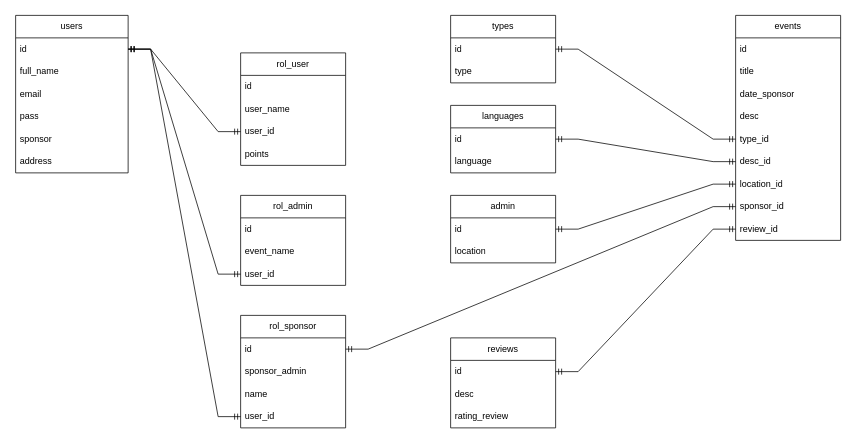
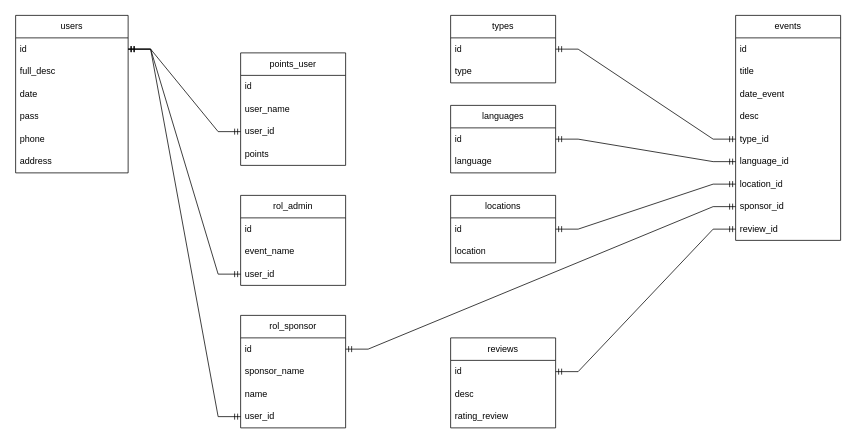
  <mxCell id="0" />
  <mxCell id="1" parent="0" />
  <mxCell id="2" value="users" style="swimlane;fontStyle=0;childLayout=stackLayout;horizontal=1;startSize=30;horizontalStack=0;resizeParent=1;resizeParentMax=0;resizeLast=0;collapsible=1;marginBottom=0;whiteSpace=wrap;html=1;" parent="1" vertex="1"><mxGeometry x="20" y="20" width="150" height="210" as="geometry" /></mxCell>
  <mxCell id="3" value="id" style="text;strokeColor=none;fillColor=none;align=left;verticalAlign=middle;spacingLeft=4;spacingRight=4;overflow=hidden;points=[[0,0.5],[1,0.5]];portConstraint=eastwest;rotatable=0;whiteSpace=wrap;html=1;" parent="2" vertex="1"><mxGeometry y="30" width="150" height="30" as="geometry" /></mxCell>
- <mxCell id="4" value="full_name" style="text;strokeColor=none;fillColor=none;align=left;verticalAlign=middle;spacingLeft=4;spacingRight=4;overflow=hidden;points=[[0,0.5],[1,0.5]];portConstraint=eastwest;rotatable=0;whiteSpace=wrap;html=1;" parent="2" vertex="1"><mxGeometry y="60" width="150" height="30" as="geometry" /></mxCell>
- <mxCell id="5" value="email" style="text;strokeColor=none;fillColor=none;align=left;verticalAlign=middle;spacingLeft=4;spacingRight=4;overflow=hidden;points=[[0,0.5],[1,0.5]];portConstraint=eastwest;rotatable=0;whiteSpace=wrap;html=1;" parent="2" vertex="1"><mxGeometry y="90" width="150" height="30" as="geometry" /></mxCell>
+ <mxCell id="4" value="full_desc" style="text;strokeColor=none;fillColor=none;align=left;verticalAlign=middle;spacingLeft=4;spacingRight=4;overflow=hidden;points=[[0,0.5],[1,0.5]];portConstraint=eastwest;rotatable=0;whiteSpace=wrap;html=1;" parent="2" vertex="1"><mxGeometry y="60" width="150" height="30" as="geometry" /></mxCell>
+ <mxCell id="5" value="date" style="text;strokeColor=none;fillColor=none;align=left;verticalAlign=middle;spacingLeft=4;spacingRight=4;overflow=hidden;points=[[0,0.5],[1,0.5]];portConstraint=eastwest;rotatable=0;whiteSpace=wrap;html=1;" parent="2" vertex="1"><mxGeometry y="90" width="150" height="30" as="geometry" /></mxCell>
  <mxCell id="6" value="pass" style="text;strokeColor=none;fillColor=none;align=left;verticalAlign=middle;spacingLeft=4;spacingRight=4;overflow=hidden;points=[[0,0.5],[1,0.5]];portConstraint=eastwest;rotatable=0;whiteSpace=wrap;html=1;" parent="2" vertex="1"><mxGeometry y="120" width="150" height="30" as="geometry" /></mxCell>
- <mxCell id="7" value="sponsor" style="text;strokeColor=none;fillColor=none;align=left;verticalAlign=middle;spacingLeft=4;spacingRight=4;overflow=hidden;points=[[0,0.5],[1,0.5]];portConstraint=eastwest;rotatable=0;whiteSpace=wrap;html=1;" parent="2" vertex="1"><mxGeometry y="150" width="150" height="30" as="geometry" /></mxCell>
+ <mxCell id="7" value="phone" style="text;strokeColor=none;fillColor=none;align=left;verticalAlign=middle;spacingLeft=4;spacingRight=4;overflow=hidden;points=[[0,0.5],[1,0.5]];portConstraint=eastwest;rotatable=0;whiteSpace=wrap;html=1;" parent="2" vertex="1"><mxGeometry y="150" width="150" height="30" as="geometry" /></mxCell>
  <mxCell id="8" value="address" style="text;strokeColor=none;fillColor=none;align=left;verticalAlign=middle;spacingLeft=4;spacingRight=4;overflow=hidden;points=[[0,0.5],[1,0.5]];portConstraint=eastwest;rotatable=0;whiteSpace=wrap;html=1;" parent="2" vertex="1"><mxGeometry y="180" width="150" height="30" as="geometry" /></mxCell>
- <mxCell id="9" value="rol_user" style="swimlane;fontStyle=0;childLayout=stackLayout;horizontal=1;startSize=30;horizontalStack=0;resizeParent=1;resizeParentMax=0;resizeLast=0;collapsible=1;marginBottom=0;whiteSpace=wrap;html=1;" parent="1" vertex="1"><mxGeometry x="320" y="70" width="140" height="150" as="geometry" /></mxCell>
+ <mxCell id="9" value="points_user" style="swimlane;fontStyle=0;childLayout=stackLayout;horizontal=1;startSize=30;horizontalStack=0;resizeParent=1;resizeParentMax=0;resizeLast=0;collapsible=1;marginBottom=0;whiteSpace=wrap;html=1;" parent="1" vertex="1"><mxGeometry x="320" y="70" width="140" height="150" as="geometry" /></mxCell>
  <mxCell id="10" value="id" style="text;strokeColor=none;fillColor=none;align=left;verticalAlign=middle;spacingLeft=4;spacingRight=4;overflow=hidden;points=[[0,0.5],[1,0.5]];portConstraint=eastwest;rotatable=0;whiteSpace=wrap;html=1;" parent="9" vertex="1"><mxGeometry y="30" width="140" height="30" as="geometry" /></mxCell>
  <mxCell id="11" value="user_name" style="text;strokeColor=none;fillColor=none;align=left;verticalAlign=middle;spacingLeft=4;spacingRight=4;overflow=hidden;points=[[0,0.5],[1,0.5]];portConstraint=eastwest;rotatable=0;whiteSpace=wrap;html=1;" parent="9" vertex="1"><mxGeometry y="60" width="140" height="30" as="geometry" /></mxCell>
  <mxCell id="12" value="user_id" style="text;strokeColor=none;fillColor=none;align=left;verticalAlign=middle;spacingLeft=4;spacingRight=4;overflow=hidden;points=[[0,0.5],[1,0.5]];portConstraint=eastwest;rotatable=0;whiteSpace=wrap;html=1;" parent="9" vertex="1"><mxGeometry y="90" width="140" height="30" as="geometry" /></mxCell>
  <mxCell id="13" value="points" style="text;strokeColor=none;fillColor=none;align=left;verticalAlign=middle;spacingLeft=4;spacingRight=4;overflow=hidden;points=[[0,0.5],[1,0.5]];portConstraint=eastwest;rotatable=0;whiteSpace=wrap;html=1;" parent="9" vertex="1"><mxGeometry y="120" width="140" height="30" as="geometry" /></mxCell>
  <mxCell id="14" value="rol_sponsor" style="swimlane;fontStyle=0;childLayout=stackLayout;horizontal=1;startSize=30;horizontalStack=0;resizeParent=1;resizeParentMax=0;resizeLast=0;collapsible=1;marginBottom=0;whiteSpace=wrap;html=1;" parent="1" vertex="1"><mxGeometry x="320" y="420" width="140" height="150" as="geometry" /></mxCell>
  <mxCell id="15" value="id" style="text;strokeColor=none;fillColor=none;align=left;verticalAlign=middle;spacingLeft=4;spacingRight=4;overflow=hidden;points=[[0,0.5],[1,0.5]];portConstraint=eastwest;rotatable=0;whiteSpace=wrap;html=1;" parent="14" vertex="1"><mxGeometry y="30" width="140" height="30" as="geometry" /></mxCell>
- <mxCell id="16" value="sponsor_admin" style="text;strokeColor=none;fillColor=none;align=left;verticalAlign=middle;spacingLeft=4;spacingRight=4;overflow=hidden;points=[[0,0.5],[1,0.5]];portConstraint=eastwest;rotatable=0;whiteSpace=wrap;html=1;" parent="14" vertex="1"><mxGeometry y="60" width="140" height="30" as="geometry" /></mxCell>
+ <mxCell id="16" value="sponsor_name" style="text;strokeColor=none;fillColor=none;align=left;verticalAlign=middle;spacingLeft=4;spacingRight=4;overflow=hidden;points=[[0,0.5],[1,0.5]];portConstraint=eastwest;rotatable=0;whiteSpace=wrap;html=1;" parent="14" vertex="1"><mxGeometry y="60" width="140" height="30" as="geometry" /></mxCell>
  <mxCell id="17" value="name" style="text;strokeColor=none;fillColor=none;align=left;verticalAlign=middle;spacingLeft=4;spacingRight=4;overflow=hidden;points=[[0,0.5],[1,0.5]];portConstraint=eastwest;rotatable=0;whiteSpace=wrap;html=1;" parent="14" vertex="1"><mxGeometry y="90" width="140" height="30" as="geometry" /></mxCell>
  <mxCell id="18" value="user_id" style="text;strokeColor=none;fillColor=none;align=left;verticalAlign=middle;spacingLeft=4;spacingRight=4;overflow=hidden;points=[[0,0.5],[1,0.5]];portConstraint=eastwest;rotatable=0;whiteSpace=wrap;html=1;" parent="14" vertex="1"><mxGeometry y="120" width="140" height="30" as="geometry" /></mxCell>
  <mxCell id="19" value="rol_admin" style="swimlane;fontStyle=0;childLayout=stackLayout;horizontal=1;startSize=30;horizontalStack=0;resizeParent=1;resizeParentMax=0;resizeLast=0;collapsible=1;marginBottom=0;whiteSpace=wrap;html=1;" parent="1" vertex="1"><mxGeometry x="320" y="260" width="140" height="120" as="geometry" /></mxCell>
  <mxCell id="20" value="id" style="text;strokeColor=none;fillColor=none;align=left;verticalAlign=middle;spacingLeft=4;spacingRight=4;overflow=hidden;points=[[0,0.5],[1,0.5]];portConstraint=eastwest;rotatable=0;whiteSpace=wrap;html=1;" parent="19" vertex="1"><mxGeometry y="30" width="140" height="30" as="geometry" /></mxCell>
  <mxCell id="21" value="event_name" style="text;strokeColor=none;fillColor=none;align=left;verticalAlign=middle;spacingLeft=4;spacingRight=4;overflow=hidden;points=[[0,0.5],[1,0.5]];portConstraint=eastwest;rotatable=0;whiteSpace=wrap;html=1;" parent="19" vertex="1"><mxGeometry y="60" width="140" height="30" as="geometry" /></mxCell>
  <mxCell id="22" value="user_id" style="text;strokeColor=none;fillColor=none;align=left;verticalAlign=middle;spacingLeft=4;spacingRight=4;overflow=hidden;points=[[0,0.5],[1,0.5]];portConstraint=eastwest;rotatable=0;whiteSpace=wrap;html=1;" parent="19" vertex="1"><mxGeometry y="90" width="140" height="30" as="geometry" /></mxCell>
  <mxCell id="23" value="" style="edgeStyle=entityRelationEdgeStyle;fontSize=12;html=1;endArrow=ERmandOne;startArrow=ERmandOne;rounded=0;" parent="1" source="3" target="12" edge="1"><mxGeometry width="100" height="100" relative="1" as="geometry"><mxPoint x="370" y="230" as="sourcePoint" /><mxPoint x="470" y="130" as="targetPoint" /></mxGeometry></mxCell>
  <mxCell id="24" value="" style="edgeStyle=entityRelationEdgeStyle;fontSize=12;html=1;endArrow=ERmandOne;startArrow=ERmandOne;rounded=0;" parent="1" source="3" target="18" edge="1"><mxGeometry width="100" height="100" relative="1" as="geometry"><mxPoint x="370" y="230" as="sourcePoint" /><mxPoint x="470" y="130" as="targetPoint" /></mxGeometry></mxCell>
  <mxCell id="25" value="" style="edgeStyle=entityRelationEdgeStyle;fontSize=12;html=1;endArrow=ERmandOne;startArrow=ERmandOne;rounded=0;" parent="1" source="3" target="22" edge="1"><mxGeometry width="100" height="100" relative="1" as="geometry"><mxPoint x="370" y="230" as="sourcePoint" /><mxPoint x="470" y="130" as="targetPoint" /></mxGeometry></mxCell>
  <mxCell id="26" value="events" style="swimlane;fontStyle=0;childLayout=stackLayout;horizontal=1;startSize=30;horizontalStack=0;resizeParent=1;resizeParentMax=0;resizeLast=0;collapsible=1;marginBottom=0;whiteSpace=wrap;html=1;" parent="1" vertex="1"><mxGeometry x="980" y="20" width="140" height="300" as="geometry" /></mxCell>
  <mxCell id="27" value="id" style="text;strokeColor=none;fillColor=none;align=left;verticalAlign=middle;spacingLeft=4;spacingRight=4;overflow=hidden;points=[[0,0.5],[1,0.5]];portConstraint=eastwest;rotatable=0;whiteSpace=wrap;html=1;" parent="26" vertex="1"><mxGeometry y="30" width="140" height="30" as="geometry" /></mxCell>
  <mxCell id="28" value="title" style="text;strokeColor=none;fillColor=none;align=left;verticalAlign=middle;spacingLeft=4;spacingRight=4;overflow=hidden;points=[[0,0.5],[1,0.5]];portConstraint=eastwest;rotatable=0;whiteSpace=wrap;html=1;" parent="26" vertex="1"><mxGeometry y="60" width="140" height="30" as="geometry" /></mxCell>
- <mxCell id="29" value="date_sponsor" style="text;strokeColor=none;fillColor=none;align=left;verticalAlign=middle;spacingLeft=4;spacingRight=4;overflow=hidden;points=[[0,0.5],[1,0.5]];portConstraint=eastwest;rotatable=0;whiteSpace=wrap;html=1;" parent="26" vertex="1"><mxGeometry y="90" width="140" height="30" as="geometry" /></mxCell>
+ <mxCell id="29" value="date_event" style="text;strokeColor=none;fillColor=none;align=left;verticalAlign=middle;spacingLeft=4;spacingRight=4;overflow=hidden;points=[[0,0.5],[1,0.5]];portConstraint=eastwest;rotatable=0;whiteSpace=wrap;html=1;" parent="26" vertex="1"><mxGeometry y="90" width="140" height="30" as="geometry" /></mxCell>
  <mxCell id="30" value="desc" style="text;strokeColor=none;fillColor=none;align=left;verticalAlign=middle;spacingLeft=4;spacingRight=4;overflow=hidden;points=[[0,0.5],[1,0.5]];portConstraint=eastwest;rotatable=0;whiteSpace=wrap;html=1;" parent="26" vertex="1"><mxGeometry y="120" width="140" height="30" as="geometry" /></mxCell>
  <mxCell id="31" value="type_id" style="text;strokeColor=none;fillColor=none;align=left;verticalAlign=middle;spacingLeft=4;spacingRight=4;overflow=hidden;points=[[0,0.5],[1,0.5]];portConstraint=eastwest;rotatable=0;whiteSpace=wrap;html=1;" parent="26" vertex="1"><mxGeometry y="150" width="140" height="30" as="geometry" /></mxCell>
- <mxCell id="32" value="desc_id" style="text;strokeColor=none;fillColor=none;align=left;verticalAlign=middle;spacingLeft=4;spacingRight=4;overflow=hidden;points=[[0,0.5],[1,0.5]];portConstraint=eastwest;rotatable=0;whiteSpace=wrap;html=1;" parent="26" vertex="1"><mxGeometry y="180" width="140" height="30" as="geometry" /></mxCell>
+ <mxCell id="32" value="language_id" style="text;strokeColor=none;fillColor=none;align=left;verticalAlign=middle;spacingLeft=4;spacingRight=4;overflow=hidden;points=[[0,0.5],[1,0.5]];portConstraint=eastwest;rotatable=0;whiteSpace=wrap;html=1;" parent="26" vertex="1"><mxGeometry y="180" width="140" height="30" as="geometry" /></mxCell>
  <mxCell id="33" value="location_id" style="text;strokeColor=none;fillColor=none;align=left;verticalAlign=middle;spacingLeft=4;spacingRight=4;overflow=hidden;points=[[0,0.5],[1,0.5]];portConstraint=eastwest;rotatable=0;whiteSpace=wrap;html=1;" parent="26" vertex="1"><mxGeometry y="210" width="140" height="30" as="geometry" /></mxCell>
  <mxCell id="34" value="sponsor_id" style="text;strokeColor=none;fillColor=none;align=left;verticalAlign=middle;spacingLeft=4;spacingRight=4;overflow=hidden;points=[[0,0.5],[1,0.5]];portConstraint=eastwest;rotatable=0;whiteSpace=wrap;html=1;" parent="26" vertex="1"><mxGeometry y="240" width="140" height="30" as="geometry" /></mxCell>
  <mxCell id="35" value="review_id" style="text;strokeColor=none;fillColor=none;align=left;verticalAlign=middle;spacingLeft=4;spacingRight=4;overflow=hidden;points=[[0,0.5],[1,0.5]];portConstraint=eastwest;rotatable=0;whiteSpace=wrap;html=1;" parent="26" vertex="1"><mxGeometry y="270" width="140" height="30" as="geometry" /></mxCell>
  <mxCell id="36" value="reviews" style="swimlane;fontStyle=0;childLayout=stackLayout;horizontal=1;startSize=30;horizontalStack=0;resizeParent=1;resizeParentMax=0;resizeLast=0;collapsible=1;marginBottom=0;whiteSpace=wrap;html=1;" parent="1" vertex="1"><mxGeometry x="600" y="450" width="140" height="120" as="geometry" /></mxCell>
  <mxCell id="37" value="id" style="text;strokeColor=none;fillColor=none;align=left;verticalAlign=middle;spacingLeft=4;spacingRight=4;overflow=hidden;points=[[0,0.5],[1,0.5]];portConstraint=eastwest;rotatable=0;whiteSpace=wrap;html=1;" parent="36" vertex="1"><mxGeometry y="30" width="140" height="30" as="geometry" /></mxCell>
  <mxCell id="38" value="desc" style="text;strokeColor=none;fillColor=none;align=left;verticalAlign=middle;spacingLeft=4;spacingRight=4;overflow=hidden;points=[[0,0.5],[1,0.5]];portConstraint=eastwest;rotatable=0;whiteSpace=wrap;html=1;" parent="36" vertex="1"><mxGeometry y="60" width="140" height="30" as="geometry" /></mxCell>
  <mxCell id="39" value="rating_review" style="text;strokeColor=none;fillColor=none;align=left;verticalAlign=middle;spacingLeft=4;spacingRight=4;overflow=hidden;points=[[0,0.5],[1,0.5]];portConstraint=eastwest;rotatable=0;whiteSpace=wrap;html=1;" parent="36" vertex="1"><mxGeometry y="90" width="140" height="30" as="geometry" /></mxCell>
  <mxCell id="40" value="" style="edgeStyle=entityRelationEdgeStyle;fontSize=12;html=1;endArrow=ERmandOne;startArrow=ERmandOne;rounded=0;" parent="1" source="35" target="37" edge="1"><mxGeometry width="100" height="100" relative="1" as="geometry"><mxPoint x="370" y="570" as="sourcePoint" /><mxPoint x="470" y="470" as="targetPoint" /></mxGeometry></mxCell>
  <mxCell id="41" value="types" style="swimlane;fontStyle=0;childLayout=stackLayout;horizontal=1;startSize=30;horizontalStack=0;resizeParent=1;resizeParentMax=0;resizeLast=0;collapsible=1;marginBottom=0;whiteSpace=wrap;html=1;" parent="1" vertex="1"><mxGeometry x="600" y="20" width="140" height="90" as="geometry" /></mxCell>
  <mxCell id="42" value="id" style="text;strokeColor=none;fillColor=none;align=left;verticalAlign=middle;spacingLeft=4;spacingRight=4;overflow=hidden;points=[[0,0.5],[1,0.5]];portConstraint=eastwest;rotatable=0;whiteSpace=wrap;html=1;" parent="41" vertex="1"><mxGeometry y="30" width="140" height="30" as="geometry" /></mxCell>
  <mxCell id="43" value="type" style="text;strokeColor=none;fillColor=none;align=left;verticalAlign=middle;spacingLeft=4;spacingRight=4;overflow=hidden;points=[[0,0.5],[1,0.5]];portConstraint=eastwest;rotatable=0;whiteSpace=wrap;html=1;" parent="41" vertex="1"><mxGeometry y="60" width="140" height="30" as="geometry" /></mxCell>
  <mxCell id="44" value="" style="edgeStyle=entityRelationEdgeStyle;fontSize=12;html=1;endArrow=ERmandOne;startArrow=ERmandOne;rounded=0;" parent="1" source="31" target="42" edge="1"><mxGeometry width="100" height="100" relative="1" as="geometry"><mxPoint x="370" y="570" as="sourcePoint" /><mxPoint x="470" y="470" as="targetPoint" /></mxGeometry></mxCell>
  <mxCell id="45" value="languages" style="swimlane;fontStyle=0;childLayout=stackLayout;horizontal=1;startSize=30;horizontalStack=0;resizeParent=1;resizeParentMax=0;resizeLast=0;collapsible=1;marginBottom=0;whiteSpace=wrap;html=1;" parent="1" vertex="1"><mxGeometry x="600" y="140" width="140" height="90" as="geometry" /></mxCell>
  <mxCell id="46" value="id" style="text;strokeColor=none;fillColor=none;align=left;verticalAlign=middle;spacingLeft=4;spacingRight=4;overflow=hidden;points=[[0,0.5],[1,0.5]];portConstraint=eastwest;rotatable=0;whiteSpace=wrap;html=1;" parent="45" vertex="1"><mxGeometry y="30" width="140" height="30" as="geometry" /></mxCell>
  <mxCell id="47" value="language" style="text;strokeColor=none;fillColor=none;align=left;verticalAlign=middle;spacingLeft=4;spacingRight=4;overflow=hidden;points=[[0,0.5],[1,0.5]];portConstraint=eastwest;rotatable=0;whiteSpace=wrap;html=1;" parent="45" vertex="1"><mxGeometry y="60" width="140" height="30" as="geometry" /></mxCell>
  <mxCell id="48" value="" style="edgeStyle=entityRelationEdgeStyle;fontSize=12;html=1;endArrow=ERmandOne;startArrow=ERmandOne;rounded=0;" parent="1" source="32" target="46" edge="1"><mxGeometry width="100" height="100" relative="1" as="geometry"><mxPoint x="210" y="615" as="sourcePoint" /><mxPoint x="260" y="355" as="targetPoint" /></mxGeometry></mxCell>
  <mxCell id="49" value="" style="edgeStyle=entityRelationEdgeStyle;fontSize=12;html=1;endArrow=ERmandOne;startArrow=ERmandOne;rounded=0;" parent="1" source="34" target="15" edge="1"><mxGeometry width="100" height="100" relative="1" as="geometry"><mxPoint x="410" y="490" as="sourcePoint" /><mxPoint x="510" y="390" as="targetPoint" /><Array as="points"><mxPoint x="860" y="410" /></Array></mxGeometry></mxCell>
- <mxCell id="50" value="admin" style="swimlane;fontStyle=0;childLayout=stackLayout;horizontal=1;startSize=30;horizontalStack=0;resizeParent=1;resizeParentMax=0;resizeLast=0;collapsible=1;marginBottom=0;whiteSpace=wrap;html=1;" parent="1" vertex="1"><mxGeometry x="600" y="260" width="140" height="90" as="geometry" /></mxCell>
+ <mxCell id="50" value="locations" style="swimlane;fontStyle=0;childLayout=stackLayout;horizontal=1;startSize=30;horizontalStack=0;resizeParent=1;resizeParentMax=0;resizeLast=0;collapsible=1;marginBottom=0;whiteSpace=wrap;html=1;" parent="1" vertex="1"><mxGeometry x="600" y="260" width="140" height="90" as="geometry" /></mxCell>
  <mxCell id="51" value="id" style="text;strokeColor=none;fillColor=none;align=left;verticalAlign=middle;spacingLeft=4;spacingRight=4;overflow=hidden;points=[[0,0.5],[1,0.5]];portConstraint=eastwest;rotatable=0;whiteSpace=wrap;html=1;" parent="50" vertex="1"><mxGeometry y="30" width="140" height="30" as="geometry" /></mxCell>
  <mxCell id="52" value="location" style="text;strokeColor=none;fillColor=none;align=left;verticalAlign=middle;spacingLeft=4;spacingRight=4;overflow=hidden;points=[[0,0.5],[1,0.5]];portConstraint=eastwest;rotatable=0;whiteSpace=wrap;html=1;" parent="50" vertex="1"><mxGeometry y="60" width="140" height="30" as="geometry" /></mxCell>
  <mxCell id="53" value="" style="edgeStyle=entityRelationEdgeStyle;fontSize=12;html=1;endArrow=ERmandOne;startArrow=ERmandOne;rounded=0;" parent="1" source="33" target="51" edge="1"><mxGeometry width="100" height="100" relative="1" as="geometry"><mxPoint x="230" y="820" as="sourcePoint" /><mxPoint x="330" y="720" as="targetPoint" /></mxGeometry></mxCell>
